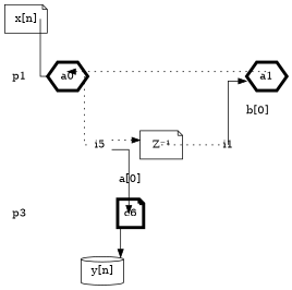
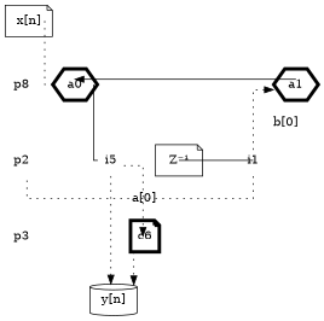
  graph {
    constraint=false
    rankdir=TB
    splines=ortho
    node [shape=hexagon]
    edge [style=dotted]
    a1 [penwidth=4 width=0.05]
    a0 [penwidth=4 width=0.05]
-   p1 [shape=none width=0]
+   p1 [shape=none width=0 label=p8]
    n4 [label=c6 penwidth=4 shape=note width=0.05]
    p3 [shape=none width=0]
    n6 [label="Z⁻¹" shape=note]
    i1 [penwidth=0 width=0]
    n8 [label=i5 penwidth=0 shape=cylinder width=0]
+   p2 [shape=none width=0]
    n10 [label="y[n]" shape=cylinder]
    n11 [label="x[n]" shape=note]
    subgraph sub_1 {
      rank=same
      a1
      a0
      p1
    }
    subgraph sub_2 {
      rank=same
      n4
      p3
    }
    subgraph sub_3 {
      rank=same
      n6
      i1
      n8
+     p2
    }
-   a1 -- i1 [dir=back headport=e label="b[0]" style=solid tailport=w]
-   a0 -- a1 [constraint=false dir=back headport=n tailport=s]
-   a0 -- n8 [headport=w tailport=e]
-   n4 -- n10 [dir=forward style=solid]
-   n6 -- i1 [headport=n tailport=s]
-   n8 -- n4 [dir=forward headport=w label="a[0]" style=solid tailport=e]
-   n8 -- n6 [dir=forward]
-   n11 -- a0 [headport=w style=solid tailport=e]
+   a1 -- i1 [dir=back headport=e label="b[0]" tailport=w]
+   a0 -- a1 [constraint=false dir=back headport=n style=solid tailport=s]
+   a0 -- n8 [headport=w style=solid tailport=e]
+   p1 -- p2 [style=invisible]
+   n4 -- n10 [dir=forward]
+   n6 -- i1 [headport=n style=solid tailport=s]
+   i1 -- p2 [constraint=false]
+   n8 -- n4 [dir=forward headport=w label="a[0]" tailport=e]
+   n8 -- n10 [dir=forward]
+   p2 -- p3 [style=invisible]
+   n11 -- a0 [headport=w tailport=e]
  }
